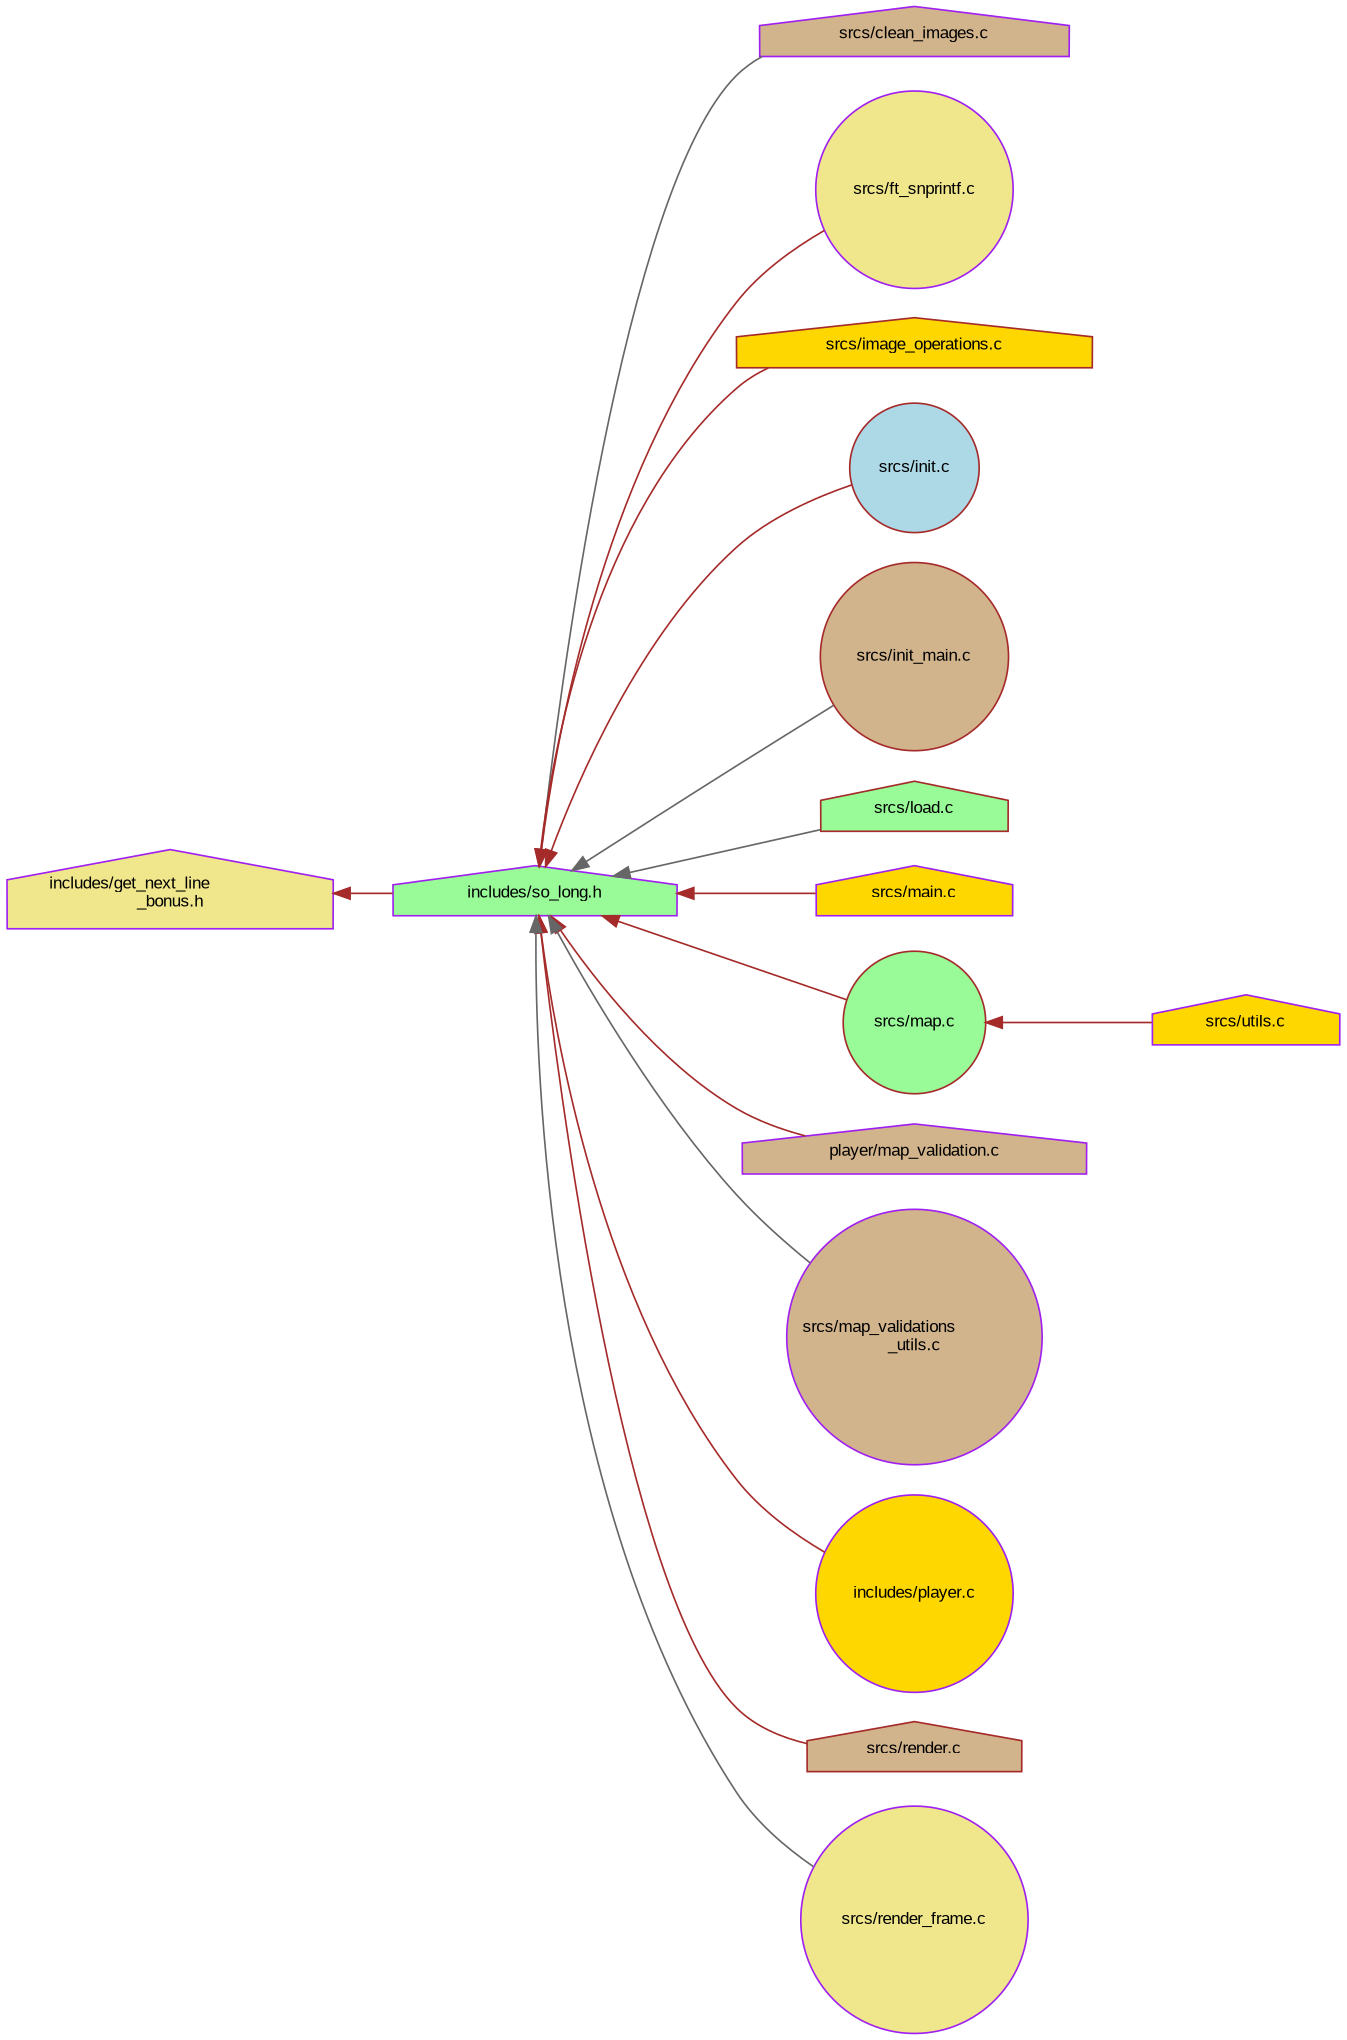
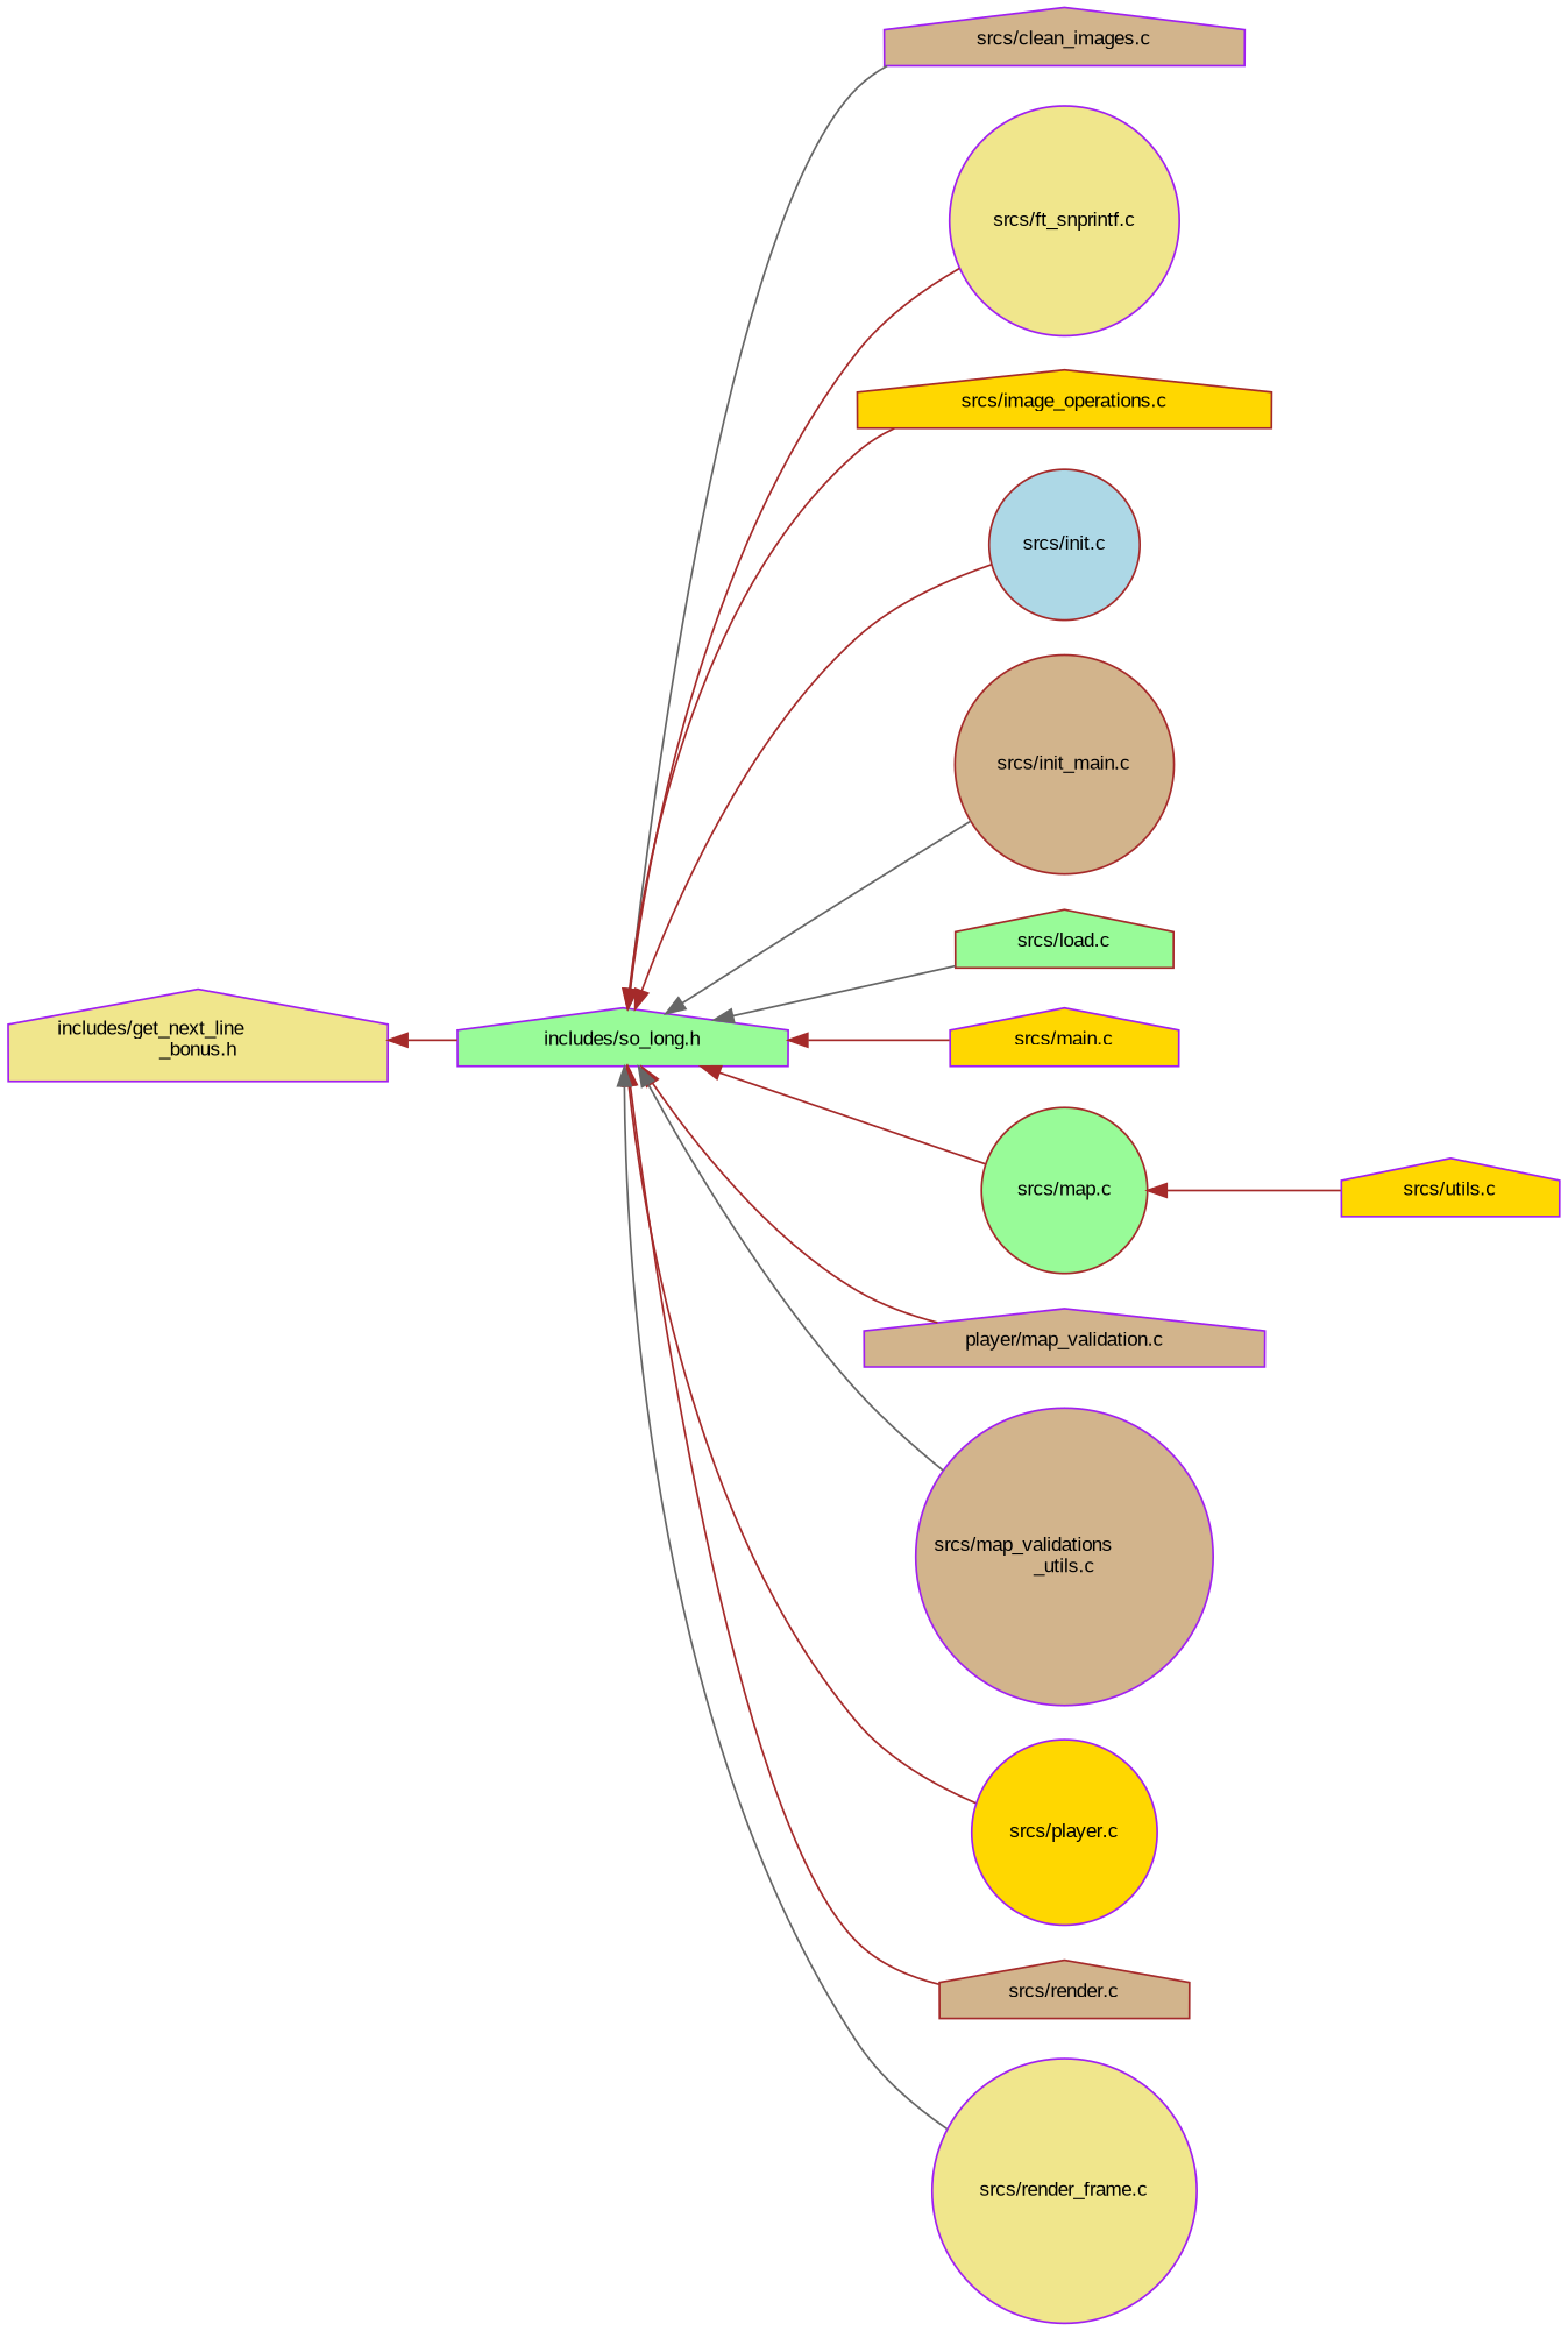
  digraph {
    fontname="Liberation Sans"
    rankdir=LR
    node [color=purple fillcolor=tan fontname="Liberation Sans" fontsize=10 shape=house style=filled]
    edge [color=brown dir=back fontname="Liberation Sans" fontsize=10 labelfontname=Helvetica labelfontsize=10 style=solid]
    n1 [fillcolor=khaki fontcolor=black height=0.2 label="includes/get_next_line\l_bonus.h" width=0.4]
    n2 [fillcolor=palegreen height=0.2 label="includes/so_long.h" width=0.4]
    n3 [height=0.2 label="srcs/clean_images.c" width=0.4]
    n4 [fillcolor=khaki height=0.2 label="srcs/ft_snprintf.c" shape=circle width=0.4]
    n5 [color=brown fillcolor=gold height=0.2 label="srcs/image_operations.c" width=0.4]
    n6 [color=brown fillcolor=lightblue height=0.2 label="srcs/init.c" shape=circle width=0.4]
    n7 [color=brown height=0.2 label="srcs/init_main.c" shape=circle width=0.4]
    n8 [color=brown fillcolor=palegreen height=0.2 label="srcs/load.c" width=0.4]
    n9 [fillcolor=gold height=0.2 label="srcs/main.c" width=0.4]
    n10 [color=brown fillcolor=palegreen height=0.2 label="srcs/map.c" shape=circle width=0.4]
    n11 [height=0.2 label="player/map_validation.c" width=0.4]
    n12 [height=0.2 label="srcs/map_validations\l_utils.c" shape=circle width=0.4]
-   n13 [fillcolor=gold height=0.2 label="includes/player.c" shape=circle width=0.4]
+   n13 [fillcolor=gold height=0.2 label="srcs/player.c" shape=circle width=0.4]
    n14 [color=brown height=0.2 label="srcs/render.c" width=0.4]
    n15 [fillcolor=khaki height=0.2 label="srcs/render_frame.c" shape=circle width=0.4]
    n16 [fillcolor=gold height=0.2 label="srcs/utils.c" width=0.4]
    n1 -> n2
    n2 -> n3 [color=gray40]
    n2 -> n4
    n2 -> n5
    n2 -> n6
    n2 -> n7 [color=gray40]
    n2 -> n8 [color=gray40]
    n2 -> n9
    n2 -> n10
    n2 -> n11
    n2 -> n12 [color=gray40]
    n2 -> n13
    n2 -> n14
    n2 -> n15 [color=gray40]
    n10 -> n16
  }
